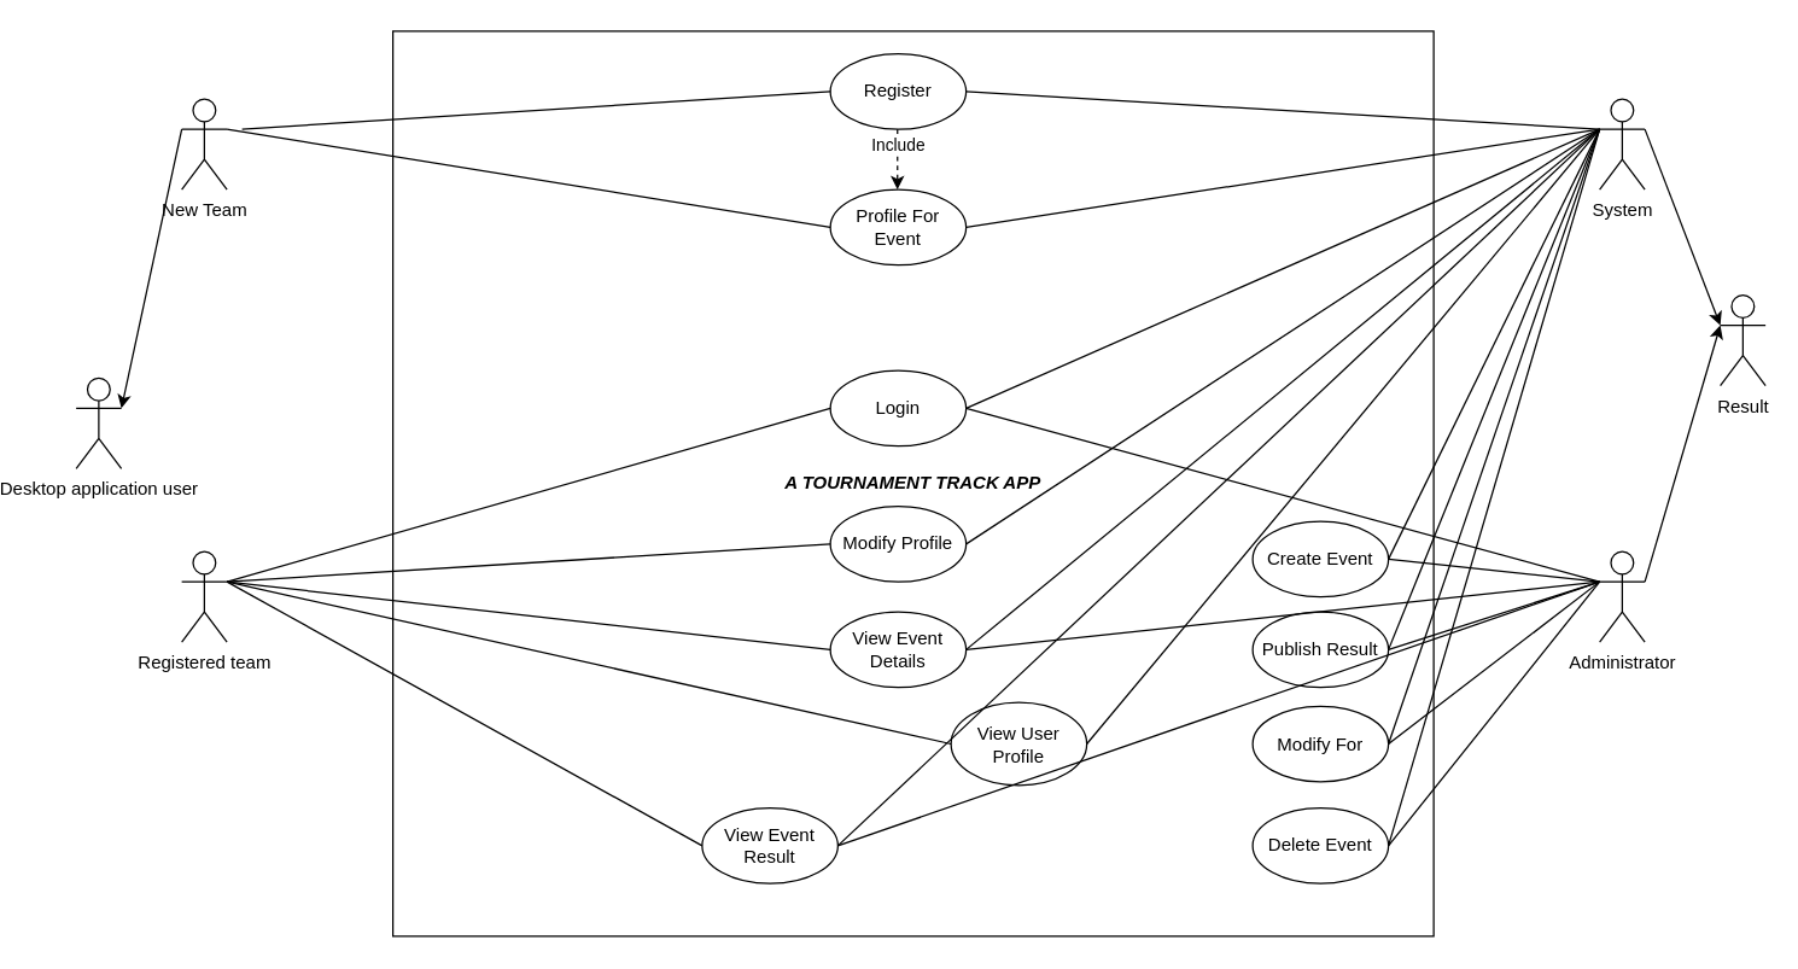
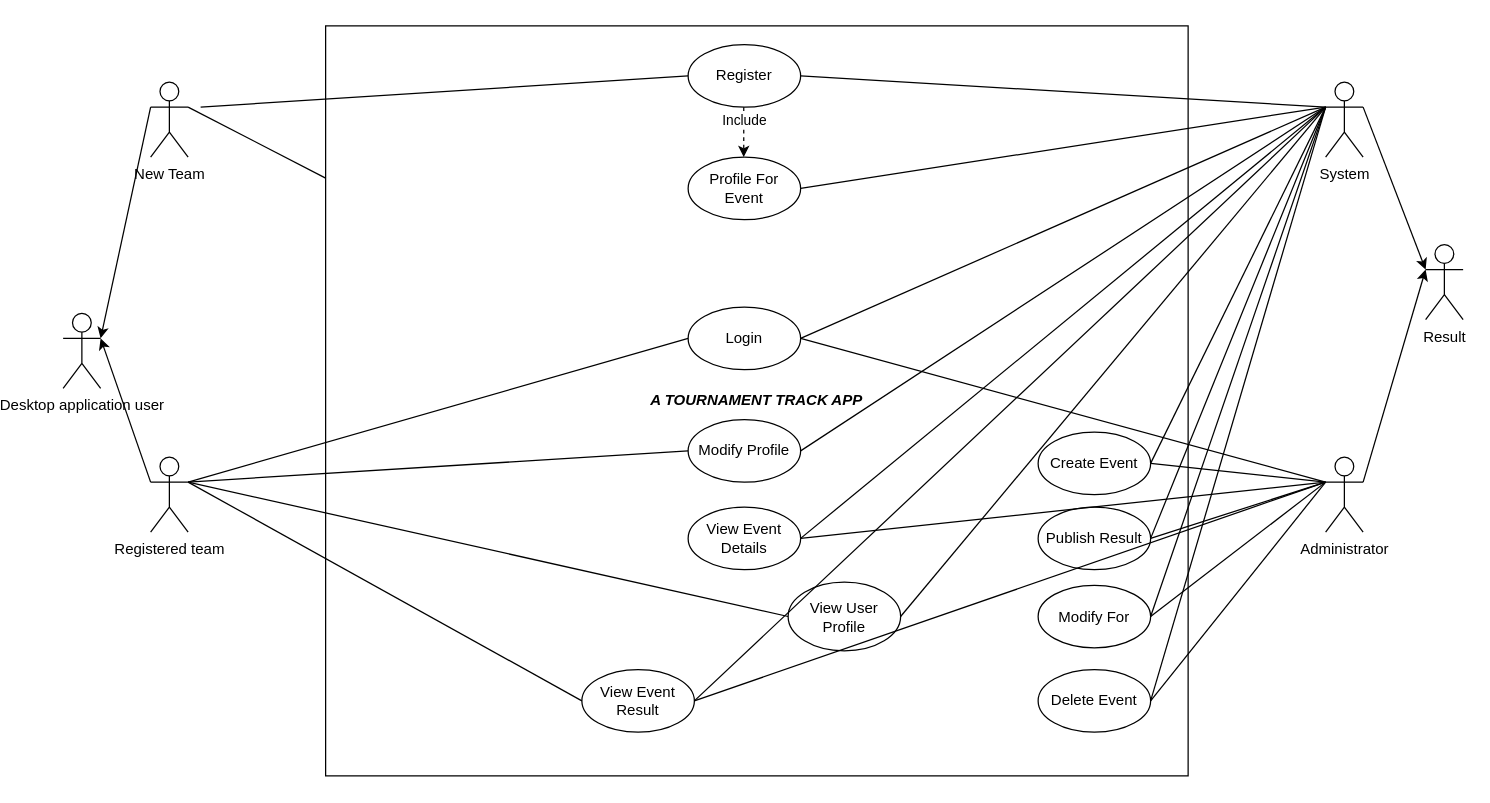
  <mxCell id="0" />
  <mxCell id="1" parent="0" />
  <mxCell id="2" value="&lt;b&gt;&lt;i&gt;A TOURNAMENT TRACK APP&lt;/i&gt;&lt;/b&gt;" style="rounded=0;whiteSpace=wrap;html=1;" parent="1" vertex="1"><mxGeometry x="230" y="20" width="690" height="600" as="geometry" /></mxCell>
  <mxCell id="3" value="Result&lt;br&gt;" style="shape=umlActor;verticalLabelPosition=bottom;verticalAlign=top;html=1;" parent="1" vertex="1"><mxGeometry x="1110" y="195" width="30" height="60" as="geometry" /></mxCell>
  <mxCell id="4" value="New Team" style="shape=umlActor;verticalLabelPosition=bottom;verticalAlign=top;html=1;" parent="1" vertex="1"><mxGeometry x="90" y="65" width="30" height="60" as="geometry" /></mxCell>
  <mxCell id="5" value="Register" style="ellipse;whiteSpace=wrap;html=1;" parent="1" vertex="1"><mxGeometry x="520" y="35" width="90" height="50" as="geometry" /></mxCell>
  <mxCell id="6" value="Modify Profile" style="ellipse;whiteSpace=wrap;html=1;" parent="1" vertex="1"><mxGeometry x="520" y="335" width="90" height="50" as="geometry" /></mxCell>
  <mxCell id="7" value="View Event Details" style="ellipse;whiteSpace=wrap;html=1;" parent="1" vertex="1"><mxGeometry x="520" y="405" width="90" height="50" as="geometry" /></mxCell>
  <mxCell id="8" value="View User Profile" style="ellipse;whiteSpace=wrap;html=1;" parent="1" vertex="1"><mxGeometry x="600" y="465" width="90" height="55" as="geometry" /></mxCell>
  <mxCell id="9" value="View Event Result" style="ellipse;whiteSpace=wrap;html=1;" parent="1" vertex="1"><mxGeometry x="435" y="535" width="90" height="50" as="geometry" /></mxCell>
  <mxCell id="10" value="Login" style="ellipse;whiteSpace=wrap;html=1;" parent="1" vertex="1"><mxGeometry x="520" y="245" width="90" height="50" as="geometry" /></mxCell>
  <mxCell id="11" value="Registered team" style="shape=umlActor;verticalLabelPosition=bottom;verticalAlign=top;html=1;outlineConnect=0;" parent="1" vertex="1"><mxGeometry x="90" y="365" width="30" height="60" as="geometry" /></mxCell>
  <mxCell id="12" value="Desktop application user&lt;br&gt;" style="shape=umlActor;verticalLabelPosition=bottom;verticalAlign=top;html=1;outlineConnect=0;" parent="1" vertex="1"><mxGeometry x="20" y="250" width="30" height="60" as="geometry" /></mxCell>
  <mxCell id="13" value="" style="endArrow=none;html=1;rounded=0;exitX=1;exitY=0.333;exitDx=0;exitDy=0;exitPerimeter=0;entryX=0;entryY=0.5;entryDx=0;entryDy=0;" parent="1" source="11" target="6" edge="1"><mxGeometry width="50" height="50" relative="1" as="geometry"><mxPoint x="160" y="390" as="sourcePoint" /><mxPoint x="263" y="348" as="targetPoint" /></mxGeometry></mxCell>
- <mxCell id="14" value="" style="endArrow=none;html=1;rounded=0;entryX=0;entryY=0.5;entryDx=0;entryDy=0;exitX=1;exitY=0.333;exitDx=0;exitDy=0;exitPerimeter=0;" parent="1" source="11" target="7" edge="1"><mxGeometry width="50" height="50" relative="1" as="geometry"><mxPoint x="90" y="490" as="sourcePoint" /><mxPoint x="203" y="463" as="targetPoint" /></mxGeometry></mxCell>
  <mxCell id="15" value="" style="endArrow=none;html=1;rounded=0;exitX=1;exitY=0.333;exitDx=0;exitDy=0;exitPerimeter=0;entryX=0;entryY=0.5;entryDx=0;entryDy=0;" parent="1" source="11" target="8" edge="1"><mxGeometry width="50" height="50" relative="1" as="geometry"><mxPoint x="180" y="410" as="sourcePoint" /><mxPoint x="283" y="368" as="targetPoint" /></mxGeometry></mxCell>
  <mxCell id="16" value="" style="endArrow=none;html=1;rounded=0;exitX=1;exitY=0.333;exitDx=0;exitDy=0;exitPerimeter=0;entryX=0;entryY=0.5;entryDx=0;entryDy=0;" parent="1" source="11" target="9" edge="1"><mxGeometry width="50" height="50" relative="1" as="geometry"><mxPoint x="190" y="420" as="sourcePoint" /><mxPoint x="293" y="378" as="targetPoint" /></mxGeometry></mxCell>
+ <mxCell id="17" value="" style="endArrow=classic;html=1;rounded=0;entryX=1;entryY=0.333;entryDx=0;entryDy=0;entryPerimeter=0;exitX=0;exitY=0.333;exitDx=0;exitDy=0;exitPerimeter=0;" parent="1" source="11" target="12" edge="1"><mxGeometry width="50" height="50" relative="1" as="geometry"><mxPoint x="360" y="305" as="sourcePoint" /><mxPoint x="410" y="255" as="targetPoint" /></mxGeometry></mxCell>
  <mxCell id="18" value="" style="endArrow=classic;html=1;rounded=0;entryX=1;entryY=0.333;entryDx=0;entryDy=0;entryPerimeter=0;exitX=0;exitY=0.333;exitDx=0;exitDy=0;exitPerimeter=0;" parent="1" source="4" target="12" edge="1"><mxGeometry width="50" height="50" relative="1" as="geometry"><mxPoint x="360" y="305" as="sourcePoint" /><mxPoint x="410" y="255" as="targetPoint" /></mxGeometry></mxCell>
  <mxCell id="19" value="System" style="shape=umlActor;verticalLabelPosition=bottom;verticalAlign=top;html=1;" vertex="1" parent="1"><mxGeometry x="1030" y="65" width="30" height="60" as="geometry" /></mxCell>
  <mxCell id="20" value="Administrator" style="shape=umlActor;verticalLabelPosition=bottom;verticalAlign=top;html=1;" vertex="1" parent="1"><mxGeometry x="1030" y="365" width="30" height="60" as="geometry" /></mxCell>
  <mxCell id="21" value="Create Event" style="ellipse;whiteSpace=wrap;html=1;" vertex="1" parent="1"><mxGeometry x="800" y="345" width="90" height="50" as="geometry" /></mxCell>
  <mxCell id="22" value="Publish Result" style="ellipse;whiteSpace=wrap;html=1;" vertex="1" parent="1"><mxGeometry x="800" y="405" width="90" height="50" as="geometry" /></mxCell>
  <mxCell id="23" value="Modify For" style="ellipse;whiteSpace=wrap;html=1;" vertex="1" parent="1"><mxGeometry x="800" y="467.5" width="90" height="50" as="geometry" /></mxCell>
  <mxCell id="24" value="Delete Event" style="ellipse;whiteSpace=wrap;html=1;" vertex="1" parent="1"><mxGeometry x="800" y="535" width="90" height="50" as="geometry" /></mxCell>
  <mxCell id="25" value="" style="endArrow=classic;html=1;rounded=0;exitX=1;exitY=0.333;exitDx=0;exitDy=0;exitPerimeter=0;" edge="1" parent="1" source="19"><mxGeometry width="50" height="50" relative="1" as="geometry"><mxPoint x="1060" y="265" as="sourcePoint" /><mxPoint x="1110" y="215" as="targetPoint" /><Array as="points" /></mxGeometry></mxCell>
  <mxCell id="26" value="" style="endArrow=classic;html=1;rounded=0;exitX=1;exitY=0.333;exitDx=0;exitDy=0;exitPerimeter=0;" edge="1" parent="1" source="20"><mxGeometry width="50" height="50" relative="1" as="geometry"><mxPoint x="1060" y="92.5" as="sourcePoint" /><mxPoint x="1110" y="215" as="targetPoint" /><Array as="points" /></mxGeometry></mxCell>
  <mxCell id="27" value="Profile For Event" style="ellipse;whiteSpace=wrap;html=1;" vertex="1" parent="1"><mxGeometry x="520" y="125" width="90" height="50" as="geometry" /></mxCell>
  <mxCell id="28" value="" style="endArrow=none;html=1;rounded=0;exitX=1;exitY=0.5;exitDx=0;exitDy=0;" edge="1" parent="1" source="27"><mxGeometry width="50" height="50" relative="1" as="geometry"><mxPoint x="980" y="135" as="sourcePoint" /><mxPoint x="1030" y="85" as="targetPoint" /></mxGeometry></mxCell>
- <mxCell id="29" value="" style="endArrow=none;html=1;rounded=0;entryX=0;entryY=0.5;entryDx=0;entryDy=0;exitX=1;exitY=0.333;exitDx=0;exitDy=0;exitPerimeter=0;" edge="1" parent="1" source="4" target="27"><mxGeometry width="50" height="50" relative="1" as="geometry"><mxPoint x="330" y="125" as="sourcePoint" /><mxPoint x="380" y="75" as="targetPoint" /></mxGeometry></mxCell>
+ <mxCell id="29" value="" style="endArrow=none;html=1;rounded=0;exitX=1;exitY=0.333;exitDx=0;exitDy=0;exitPerimeter=0;" edge="1" parent="1" source="4" target="2"><mxGeometry width="50" height="50" relative="1" as="geometry"><mxPoint x="330" y="125" as="sourcePoint" /><mxPoint x="380" y="75" as="targetPoint" /></mxGeometry></mxCell>
  <mxCell id="30" value="" style="endArrow=none;html=1;rounded=0;entryX=0;entryY=0.5;entryDx=0;entryDy=0;" edge="1" parent="1" target="5"><mxGeometry width="50" height="50" relative="1" as="geometry"><mxPoint x="130" y="85" as="sourcePoint" /><mxPoint x="380" y="45" as="targetPoint" /></mxGeometry></mxCell>
  <mxCell id="31" value="" style="endArrow=classic;html=1;rounded=0;dashed=1;" edge="1" parent="1"><mxGeometry relative="1" as="geometry"><mxPoint x="564.5" y="85" as="sourcePoint" /><mxPoint x="564.5" y="125" as="targetPoint" /></mxGeometry></mxCell>
  <mxCell id="32" value="Include&lt;br&gt;" style="edgeLabel;resizable=0;html=1;align=center;verticalAlign=middle;" connectable="0" vertex="1" parent="31"><mxGeometry relative="1" as="geometry"><mxPoint y="-10" as="offset" /></mxGeometry></mxCell>
  <mxCell id="33" value="" style="endArrow=none;html=1;rounded=0;exitX=1;exitY=0.5;exitDx=0;exitDy=0;entryX=0;entryY=0.333;entryDx=0;entryDy=0;entryPerimeter=0;" edge="1" parent="1" source="5" target="19"><mxGeometry width="50" height="50" relative="1" as="geometry"><mxPoint x="740" y="85" as="sourcePoint" /><mxPoint x="790" y="35" as="targetPoint" /></mxGeometry></mxCell>
  <mxCell id="34" value="" style="endArrow=none;html=1;rounded=0;exitX=1;exitY=0.5;exitDx=0;exitDy=0;" edge="1" parent="1" source="10"><mxGeometry width="50" height="50" relative="1" as="geometry"><mxPoint x="730" y="250" as="sourcePoint" /><mxPoint x="1030" y="85" as="targetPoint" /></mxGeometry></mxCell>
  <mxCell id="35" value="" style="endArrow=none;html=1;rounded=0;exitX=1;exitY=0.5;exitDx=0;exitDy=0;entryX=0;entryY=0.333;entryDx=0;entryDy=0;entryPerimeter=0;" edge="1" parent="1" source="6" target="19"><mxGeometry width="50" height="50" relative="1" as="geometry"><mxPoint x="720" y="315" as="sourcePoint" /><mxPoint x="770" y="265" as="targetPoint" /></mxGeometry></mxCell>
  <mxCell id="36" value="" style="endArrow=none;html=1;rounded=0;exitX=1;exitY=0.5;exitDx=0;exitDy=0;entryX=0;entryY=0.333;entryDx=0;entryDy=0;entryPerimeter=0;" edge="1" parent="1" source="7" target="19"><mxGeometry width="50" height="50" relative="1" as="geometry"><mxPoint x="710" y="395" as="sourcePoint" /><mxPoint x="760" y="345" as="targetPoint" /></mxGeometry></mxCell>
  <mxCell id="37" value="" style="endArrow=none;html=1;rounded=0;exitX=1;exitY=0.5;exitDx=0;exitDy=0;entryX=0;entryY=0.333;entryDx=0;entryDy=0;entryPerimeter=0;" edge="1" parent="1" source="8" target="19"><mxGeometry width="50" height="50" relative="1" as="geometry"><mxPoint x="730" y="475" as="sourcePoint" /><mxPoint x="780" y="425" as="targetPoint" /></mxGeometry></mxCell>
  <mxCell id="38" value="" style="endArrow=none;html=1;rounded=0;exitX=1;exitY=0.5;exitDx=0;exitDy=0;entryX=0;entryY=0.333;entryDx=0;entryDy=0;entryPerimeter=0;" edge="1" parent="1" source="9" target="19"><mxGeometry width="50" height="50" relative="1" as="geometry"><mxPoint x="740" y="555" as="sourcePoint" /><mxPoint x="790" y="505" as="targetPoint" /></mxGeometry></mxCell>
  <mxCell id="39" value="" style="endArrow=none;html=1;rounded=0;exitX=1;exitY=0.5;exitDx=0;exitDy=0;entryX=0;entryY=0.333;entryDx=0;entryDy=0;entryPerimeter=0;" edge="1" parent="1" source="21" target="19"><mxGeometry width="50" height="50" relative="1" as="geometry"><mxPoint x="920" y="325" as="sourcePoint" /><mxPoint x="970" y="275" as="targetPoint" /></mxGeometry></mxCell>
  <mxCell id="40" value="" style="endArrow=none;html=1;rounded=0;exitX=1;exitY=0.5;exitDx=0;exitDy=0;entryX=0;entryY=0.333;entryDx=0;entryDy=0;entryPerimeter=0;" edge="1" parent="1" source="22" target="19"><mxGeometry width="50" height="50" relative="1" as="geometry"><mxPoint x="950" y="365" as="sourcePoint" /><mxPoint x="1000" y="315" as="targetPoint" /></mxGeometry></mxCell>
  <mxCell id="41" value="" style="endArrow=none;html=1;rounded=0;exitX=1;exitY=0.5;exitDx=0;exitDy=0;" edge="1" parent="1" source="23"><mxGeometry width="50" height="50" relative="1" as="geometry"><mxPoint x="980" y="435" as="sourcePoint" /><mxPoint x="1030" y="385" as="targetPoint" /></mxGeometry></mxCell>
  <mxCell id="42" value="" style="endArrow=none;html=1;rounded=0;exitX=1;exitY=0.5;exitDx=0;exitDy=0;" edge="1" parent="1" source="24"><mxGeometry width="50" height="50" relative="1" as="geometry"><mxPoint x="980" y="435" as="sourcePoint" /><mxPoint x="1030" y="385" as="targetPoint" /></mxGeometry></mxCell>
  <mxCell id="43" value="" style="endArrow=none;html=1;rounded=0;entryX=0;entryY=0.333;entryDx=0;entryDy=0;entryPerimeter=0;exitX=1;exitY=0.5;exitDx=0;exitDy=0;" edge="1" parent="1" source="23" target="19"><mxGeometry width="50" height="50" relative="1" as="geometry"><mxPoint x="980" y="325" as="sourcePoint" /><mxPoint x="1030" y="275" as="targetPoint" /></mxGeometry></mxCell>
  <mxCell id="44" value="" style="endArrow=none;html=1;rounded=0;entryX=0;entryY=0.333;entryDx=0;entryDy=0;entryPerimeter=0;exitX=1;exitY=0.5;exitDx=0;exitDy=0;" edge="1" parent="1" source="24" target="19"><mxGeometry width="50" height="50" relative="1" as="geometry"><mxPoint x="970" y="385" as="sourcePoint" /><mxPoint x="1020" y="335" as="targetPoint" /></mxGeometry></mxCell>
  <mxCell id="45" value="" style="endArrow=none;html=1;rounded=0;exitX=1;exitY=0.5;exitDx=0;exitDy=0;" edge="1" parent="1" source="22"><mxGeometry width="50" height="50" relative="1" as="geometry"><mxPoint x="980" y="435" as="sourcePoint" /><mxPoint x="1030" y="385" as="targetPoint" /></mxGeometry></mxCell>
  <mxCell id="46" value="" style="endArrow=none;html=1;rounded=0;exitX=1;exitY=0.5;exitDx=0;exitDy=0;" edge="1" parent="1" source="21"><mxGeometry width="50" height="50" relative="1" as="geometry"><mxPoint x="980" y="435" as="sourcePoint" /><mxPoint x="1030" y="385" as="targetPoint" /></mxGeometry></mxCell>
  <mxCell id="47" value="" style="endArrow=none;html=1;rounded=0;exitX=1;exitY=0.5;exitDx=0;exitDy=0;" edge="1" parent="1" source="10"><mxGeometry width="50" height="50" relative="1" as="geometry"><mxPoint x="980" y="435" as="sourcePoint" /><mxPoint x="1030" y="385" as="targetPoint" /></mxGeometry></mxCell>
  <mxCell id="48" value="" style="endArrow=none;html=1;rounded=0;entryX=0;entryY=0.5;entryDx=0;entryDy=0;" edge="1" parent="1" target="10"><mxGeometry width="50" height="50" relative="1" as="geometry"><mxPoint x="120" y="385" as="sourcePoint" /><mxPoint x="170" y="335" as="targetPoint" /></mxGeometry></mxCell>
  <mxCell id="49" value="" style="endArrow=none;html=1;rounded=0;exitX=1;exitY=0.5;exitDx=0;exitDy=0;" edge="1" parent="1" source="9"><mxGeometry width="50" height="50" relative="1" as="geometry"><mxPoint x="980" y="435" as="sourcePoint" /><mxPoint x="1030" y="385" as="targetPoint" /></mxGeometry></mxCell>
  <mxCell id="50" value="" style="endArrow=none;html=1;rounded=0;exitX=1;exitY=0.5;exitDx=0;exitDy=0;" edge="1" parent="1" source="7"><mxGeometry width="50" height="50" relative="1" as="geometry"><mxPoint x="980" y="435" as="sourcePoint" /><mxPoint x="1030" y="385" as="targetPoint" /></mxGeometry></mxCell>
